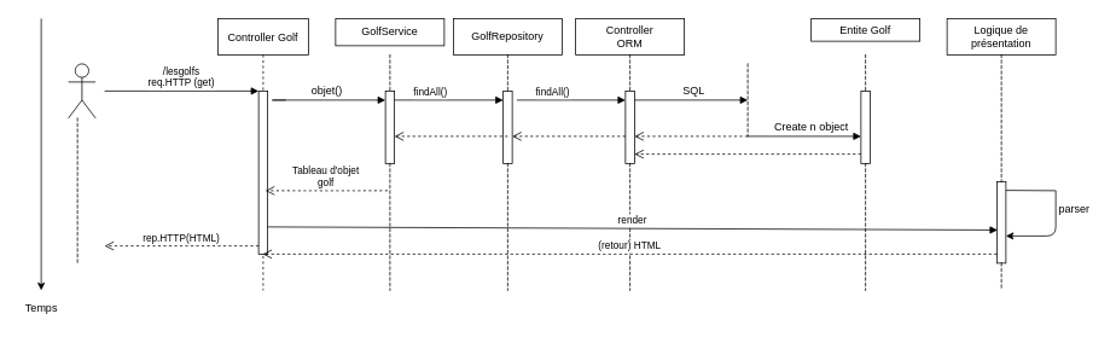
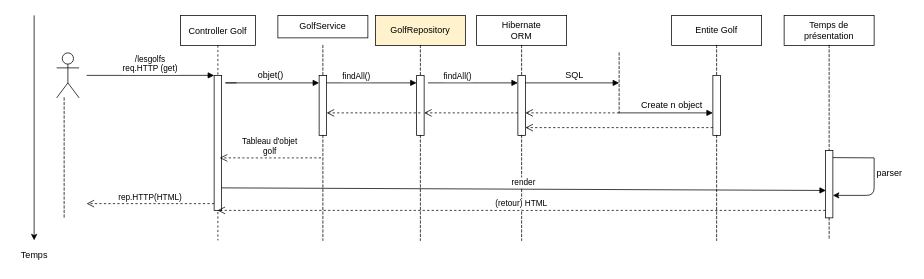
  <mxCell id="0" />
  <mxCell id="1" parent="0" />
  <mxCell id="2" value="Controller Golf" style="shape=umlLifeline;perimeter=lifelinePerimeter;container=1;collapsible=0;recursiveResize=0;rounded=0;shadow=0;strokeWidth=1;" parent="1" vertex="1"><mxGeometry x="240" y="20" width="100" height="300" as="geometry" /></mxCell>
  <mxCell id="3" value="" style="points=[];perimeter=orthogonalPerimeter;rounded=0;shadow=0;strokeWidth=1;" parent="2" vertex="1"><mxGeometry x="45" y="80" width="10" height="180" as="geometry" /></mxCell>
  <mxCell id="4" value="rep.HTTP(HTML)" style="verticalAlign=bottom;endArrow=open;dashed=1;endSize=8;exitX=0;exitY=0.95;shadow=0;strokeWidth=1;" parent="1" source="3" edge="1"><mxGeometry relative="1" as="geometry"><mxPoint x="115" y="271" as="targetPoint" /></mxGeometry></mxCell>
  <mxCell id="5" value="/lesgolfs&#10;req.HTTP (get)" style="verticalAlign=bottom;endArrow=block;entryX=0;entryY=0;shadow=0;strokeWidth=1;" parent="1" target="3" edge="1"><mxGeometry relative="1" as="geometry"><mxPoint x="115" y="100" as="sourcePoint" /></mxGeometry></mxCell>
  <mxCell id="6" value="GolfService" style="rounded=0;whiteSpace=wrap;html=1;" vertex="1" parent="1"><mxGeometry x="370" y="20" width="120" height="30" as="geometry" /></mxCell>
  <mxCell id="7" value="" style="html=1;points=[];perimeter=orthogonalPerimeter;" vertex="1" parent="1"><mxGeometry x="425" y="100" width="10" height="80" as="geometry" /></mxCell>
- <mxCell id="8" value="GolfRepository" style="rounded=0;whiteSpace=wrap;html=1;" vertex="1" parent="1"><mxGeometry x="500" y="20" width="120" height="40" as="geometry" /></mxCell>
+ <mxCell id="8" value="GolfRepository" style="rounded=0;whiteSpace=wrap;html=1;fillColor=#fff2cc;" vertex="1" parent="1"><mxGeometry x="500" y="20" width="120" height="40" as="geometry" /></mxCell>
  <mxCell id="9" value="" style="html=1;points=[];perimeter=orthogonalPerimeter;" vertex="1" parent="1"><mxGeometry x="555" y="100" width="10" height="80" as="geometry" /></mxCell>
  <mxCell id="10" value="" style="verticalAlign=bottom;endArrow=block;entryX=0;entryY=0;shadow=0;strokeWidth=1;" edge="1" parent="1"><mxGeometry relative="1" as="geometry"><mxPoint x="315" y="110" as="sourcePoint" /><mxPoint x="425" y="110" as="targetPoint" /><Array as="points"><mxPoint x="295" y="110" /></Array></mxGeometry></mxCell>
  <mxCell id="11" value="findAll()" style="verticalAlign=bottom;endArrow=block;entryX=0;entryY=0;shadow=0;strokeWidth=1;" edge="1" parent="1"><mxGeometry x="-0.333" relative="1" as="geometry"><mxPoint x="435" y="110" as="sourcePoint" /><mxPoint x="555" y="110" as="targetPoint" /><mxPoint as="offset" /></mxGeometry></mxCell>
  <mxCell id="12" value="objet()" style="text;html=1;align=center;verticalAlign=middle;resizable=0;points=[];autosize=1;strokeColor=none;" vertex="1" parent="1"><mxGeometry x="325" y="90" width="70" height="20" as="geometry" /></mxCell>
- <mxCell id="13" value="Controller&lt;br&gt;ORM" style="rounded=0;whiteSpace=wrap;html=1;" vertex="1" parent="1"><mxGeometry x="635" y="20" width="120" height="40" as="geometry" /></mxCell>
+ <mxCell id="13" value="Hibernate&lt;br&gt;ORM" style="rounded=0;whiteSpace=wrap;html=1;" vertex="1" parent="1"><mxGeometry x="635" y="20" width="120" height="40" as="geometry" /></mxCell>
  <mxCell id="14" value="" style="html=1;points=[];perimeter=orthogonalPerimeter;" vertex="1" parent="1"><mxGeometry x="690" y="100" width="10" height="80" as="geometry" /></mxCell>
  <mxCell id="15" value="findAll()" style="verticalAlign=bottom;endArrow=block;entryX=0;entryY=0;shadow=0;strokeWidth=1;" edge="1" parent="1"><mxGeometry x="-0.333" relative="1" as="geometry"><mxPoint x="570" y="110" as="sourcePoint" /><mxPoint x="690" y="110" as="targetPoint" /><mxPoint as="offset" /></mxGeometry></mxCell>
  <mxCell id="16" value="" style="shape=partialRectangle;fillColor=none;align=left;verticalAlign=middle;strokeColor=none;spacingLeft=34;rotatable=0;points=[[0,0.5],[1,0.5]];portConstraint=eastwest;dropTarget=0;" vertex="1" parent="1"><mxGeometry x="400" y="180" width="90" height="140" as="geometry" /></mxCell>
  <mxCell id="17" value="" style="shape=partialRectangle;top=0;left=0;bottom=0;fillColor=none;stokeWidth=1;dashed=1;align=left;verticalAlign=middle;spacingLeft=4;spacingRight=4;overflow=hidden;rotatable=0;points=[];portConstraint=eastwest;part=1;" vertex="1" connectable="0" parent="16"><mxGeometry width="30" height="140" as="geometry" /></mxCell>
  <mxCell id="18" value="" style="shape=partialRectangle;fillColor=none;align=left;verticalAlign=middle;strokeColor=none;spacingLeft=34;rotatable=0;points=[[0,0.5],[1,0.5]];portConstraint=eastwest;dropTarget=0;" vertex="1" parent="1"><mxGeometry x="530" y="180" width="90" height="140" as="geometry" /></mxCell>
  <mxCell id="19" value="" style="shape=partialRectangle;top=0;left=0;bottom=0;fillColor=none;stokeWidth=1;dashed=1;align=left;verticalAlign=middle;spacingLeft=4;spacingRight=4;overflow=hidden;rotatable=0;points=[];portConstraint=eastwest;part=1;" vertex="1" connectable="0" parent="18"><mxGeometry width="30" height="140" as="geometry" /></mxCell>
  <mxCell id="20" value="" style="shape=partialRectangle;fillColor=none;align=left;verticalAlign=middle;strokeColor=none;spacingLeft=34;rotatable=0;points=[[0,0.5],[1,0.5]];portConstraint=eastwest;dropTarget=0;" vertex="1" parent="1"><mxGeometry x="665" y="180" width="90" height="140" as="geometry" /></mxCell>
  <mxCell id="21" value="" style="shape=partialRectangle;top=0;left=0;bottom=0;fillColor=none;stokeWidth=1;dashed=1;align=left;verticalAlign=middle;spacingLeft=4;spacingRight=4;overflow=hidden;rotatable=0;points=[];portConstraint=eastwest;part=1;" vertex="1" connectable="0" parent="20"><mxGeometry width="30" height="140" as="geometry" /></mxCell>
  <mxCell id="22" value="" style="verticalAlign=bottom;endArrow=block;shadow=0;strokeWidth=1;" edge="1" parent="1"><mxGeometry x="-0.333" relative="1" as="geometry"><mxPoint x="700" y="110" as="sourcePoint" /><mxPoint x="825" y="110" as="targetPoint" /><mxPoint as="offset" /></mxGeometry></mxCell>
  <mxCell id="23" value="" style="shape=partialRectangle;fillColor=none;align=left;verticalAlign=middle;strokeColor=none;spacingLeft=34;rotatable=0;points=[[0,0.5],[1,0.5]];portConstraint=eastwest;dropTarget=0;" vertex="1" parent="1"><mxGeometry x="795" y="70" width="90" height="80" as="geometry" /></mxCell>
  <mxCell id="24" value="" style="shape=partialRectangle;top=0;left=0;bottom=0;fillColor=none;stokeWidth=1;dashed=1;align=left;verticalAlign=middle;spacingLeft=4;spacingRight=4;overflow=hidden;rotatable=0;points=[];portConstraint=eastwest;part=1;" vertex="1" connectable="0" parent="23"><mxGeometry width="30" height="80" as="geometry" /></mxCell>
  <mxCell id="25" value="" style="shape=partialRectangle;fillColor=none;align=left;verticalAlign=middle;strokeColor=none;spacingLeft=34;rotatable=0;points=[[0,0.5],[1,0.5]];portConstraint=eastwest;dropTarget=0;" vertex="1" parent="1"><mxGeometry x="665" y="60" width="90" height="40" as="geometry" /></mxCell>
  <mxCell id="26" value="" style="shape=partialRectangle;top=0;left=0;bottom=0;fillColor=none;stokeWidth=1;dashed=1;align=left;verticalAlign=middle;spacingLeft=4;spacingRight=4;overflow=hidden;rotatable=0;points=[];portConstraint=eastwest;part=1;" vertex="1" connectable="0" parent="25"><mxGeometry width="30" height="40" as="geometry" /></mxCell>
  <mxCell id="27" value="" style="shape=partialRectangle;fillColor=none;align=left;verticalAlign=middle;strokeColor=none;spacingLeft=34;rotatable=0;points=[[0,0.5],[1,0.5]];portConstraint=eastwest;dropTarget=0;" vertex="1" parent="1"><mxGeometry x="530" y="60" width="90" height="40" as="geometry" /></mxCell>
  <mxCell id="28" value="" style="shape=partialRectangle;top=0;left=0;bottom=0;fillColor=none;stokeWidth=1;dashed=1;align=left;verticalAlign=middle;spacingLeft=4;spacingRight=4;overflow=hidden;rotatable=0;points=[];portConstraint=eastwest;part=1;" vertex="1" connectable="0" parent="27"><mxGeometry width="30" height="40" as="geometry" /></mxCell>
  <mxCell id="29" value="" style="shape=partialRectangle;fillColor=none;align=left;verticalAlign=middle;strokeColor=none;spacingLeft=34;rotatable=0;points=[[0,0.5],[1,0.5]];portConstraint=eastwest;dropTarget=0;" vertex="1" parent="1"><mxGeometry x="400" y="60" width="90" height="40" as="geometry" /></mxCell>
  <mxCell id="30" value="" style="shape=partialRectangle;top=0;left=0;bottom=0;fillColor=none;stokeWidth=1;dashed=1;align=left;verticalAlign=middle;spacingLeft=4;spacingRight=4;overflow=hidden;rotatable=0;points=[];portConstraint=eastwest;part=1;" vertex="1" connectable="0" parent="29"><mxGeometry width="30" height="40" as="geometry" /></mxCell>
- <mxCell id="31" value="Logique de présentation" style="rounded=0;whiteSpace=wrap;html=1;" vertex="1" parent="1"><mxGeometry x="1045" y="20" width="120" height="40" as="geometry" /></mxCell>
+ <mxCell id="31" value="Temps de présentation" style="rounded=0;whiteSpace=wrap;html=1;" vertex="1" parent="1"><mxGeometry x="1045" y="20" width="120" height="40" as="geometry" /></mxCell>
  <mxCell id="32" value="Tableau d'objet&#10;golf" style="verticalAlign=bottom;endArrow=open;dashed=1;endSize=8;exitX=0;exitY=0.95;shadow=0;strokeWidth=1;" edge="1" parent="1"><mxGeometry relative="1" as="geometry"><mxPoint x="292.5" y="210" as="targetPoint" /><mxPoint x="427.5" y="210" as="sourcePoint" /></mxGeometry></mxCell>
  <mxCell id="33" value="" style="html=1;points=[];perimeter=orthogonalPerimeter;" vertex="1" parent="1"><mxGeometry x="1100" y="200" width="10" height="90" as="geometry" /></mxCell>
  <mxCell id="34" value="render" style="verticalAlign=bottom;endArrow=block;shadow=0;strokeWidth=1;entryX=0.072;entryY=0.594;entryDx=0;entryDy=0;entryPerimeter=0;" edge="1" parent="1" target="33"><mxGeometry relative="1" as="geometry"><mxPoint x="295" y="250" as="sourcePoint" /><mxPoint x="945" y="246" as="targetPoint" /></mxGeometry></mxCell>
  <mxCell id="35" value="(retour) HTML" style="verticalAlign=bottom;endArrow=open;dashed=1;endSize=8;exitX=0.003;exitY=0.889;shadow=0;strokeWidth=1;exitDx=0;exitDy=0;exitPerimeter=0;" edge="1" parent="1" source="33" target="2"><mxGeometry relative="1" as="geometry"><mxPoint x="805" y="280" as="targetPoint" /><mxPoint x="940" y="280" as="sourcePoint" /></mxGeometry></mxCell>
  <mxCell id="36" value="" style="shape=partialRectangle;fillColor=none;align=left;verticalAlign=middle;strokeColor=none;spacingLeft=34;rotatable=0;points=[[0,0.5],[1,0.5]];portConstraint=eastwest;dropTarget=0;" vertex="1" parent="1"><mxGeometry x="1075" y="60" width="90" height="140" as="geometry" /></mxCell>
  <mxCell id="37" value="" style="shape=partialRectangle;top=0;left=0;bottom=0;fillColor=none;stokeWidth=1;dashed=1;align=left;verticalAlign=middle;spacingLeft=4;spacingRight=4;overflow=hidden;rotatable=0;points=[];portConstraint=eastwest;part=1;" vertex="1" connectable="0" parent="36"><mxGeometry width="30" height="140" as="geometry" /></mxCell>
  <mxCell id="38" value="" style="shape=partialRectangle;fillColor=none;align=left;verticalAlign=middle;strokeColor=none;spacingLeft=34;rotatable=0;points=[[0,0.5],[1,0.5]];portConstraint=eastwest;dropTarget=0;" vertex="1" parent="1"><mxGeometry x="1075" y="290" width="90" height="30" as="geometry" /></mxCell>
  <mxCell id="39" value="" style="shape=partialRectangle;top=0;left=0;bottom=0;fillColor=none;stokeWidth=1;dashed=1;align=left;verticalAlign=middle;spacingLeft=4;spacingRight=4;overflow=hidden;rotatable=0;points=[];portConstraint=eastwest;part=1;" vertex="1" connectable="0" parent="38"><mxGeometry width="30" height="30" as="geometry" /></mxCell>
  <mxCell id="40" value="" style="verticalAlign=bottom;endArrow=open;dashed=1;endSize=8;shadow=0;strokeWidth=1;" edge="1" parent="1"><mxGeometry relative="1" as="geometry"><mxPoint x="700" y="150" as="targetPoint" /><mxPoint x="825" y="150" as="sourcePoint" /></mxGeometry></mxCell>
  <mxCell id="41" value="" style="verticalAlign=bottom;endArrow=open;dashed=1;endSize=8;shadow=0;strokeWidth=1;" edge="1" parent="1"><mxGeometry relative="1" as="geometry"><mxPoint x="565" y="150" as="targetPoint" /><mxPoint x="690" y="150" as="sourcePoint" /></mxGeometry></mxCell>
  <mxCell id="42" value="" style="verticalAlign=bottom;endArrow=open;dashed=1;endSize=8;shadow=0;strokeWidth=1;" edge="1" parent="1"><mxGeometry relative="1" as="geometry"><mxPoint x="435" y="150" as="targetPoint" /><mxPoint x="560" y="150" as="sourcePoint" /></mxGeometry></mxCell>
  <mxCell id="43" value="" style="shape=umlActor;verticalLabelPosition=bottom;verticalAlign=top;html=1;outlineConnect=0;" vertex="1" parent="1"><mxGeometry x="75" y="70" width="30" height="60" as="geometry" /></mxCell>
  <mxCell id="44" value="" style="shape=partialRectangle;fillColor=none;align=left;verticalAlign=middle;strokeColor=none;spacingLeft=34;rotatable=0;points=[[0,0.5],[1,0.5]];portConstraint=eastwest;dropTarget=0;" vertex="1" parent="1"><mxGeometry x="55" y="130" width="90" height="160" as="geometry" /></mxCell>
  <mxCell id="45" value="" style="shape=partialRectangle;top=0;left=0;bottom=0;fillColor=none;stokeWidth=1;dashed=1;align=left;verticalAlign=middle;spacingLeft=4;spacingRight=4;overflow=hidden;rotatable=0;points=[];portConstraint=eastwest;part=1;" vertex="1" connectable="0" parent="44"><mxGeometry width="30" height="160" as="geometry" /></mxCell>
  <mxCell id="46" value="SQL" style="text;html=1;align=center;verticalAlign=middle;resizable=0;points=[];autosize=1;strokeColor=none;" vertex="1" parent="1"><mxGeometry x="745" y="90" width="40" height="20" as="geometry" /></mxCell>
  <mxCell id="47" value="" style="endArrow=classic;html=1;" edge="1" parent="1"><mxGeometry width="50" height="50" relative="1" as="geometry"><mxPoint x="45" y="20" as="sourcePoint" /><mxPoint x="45" y="320" as="targetPoint" /></mxGeometry></mxCell>
  <mxCell id="48" value="Temps" style="text;html=1;align=center;verticalAlign=middle;resizable=0;points=[];autosize=1;strokeColor=none;" vertex="1" parent="1"><mxGeometry x="20" y="330" width="50" height="20" as="geometry" /></mxCell>
  <mxCell id="49" value="" style="endArrow=classic;html=1;" edge="1" parent="1"><mxGeometry width="50" height="50" relative="1" as="geometry"><mxPoint x="1165" y="210" as="sourcePoint" /><mxPoint x="1110" y="260" as="targetPoint" /><Array as="points"><mxPoint x="1165" y="260" /></Array></mxGeometry></mxCell>
  <mxCell id="50" value="" style="endArrow=none;html=1;" edge="1" parent="1"><mxGeometry width="50" height="50" relative="1" as="geometry"><mxPoint x="1165" y="210" as="sourcePoint" /><mxPoint x="1110" y="209.66" as="targetPoint" /></mxGeometry></mxCell>
  <mxCell id="51" value="parser" style="text;html=1;align=center;verticalAlign=middle;resizable=0;points=[];autosize=1;strokeColor=none;" vertex="1" parent="1"><mxGeometry x="1160" y="220" width="50" height="20" as="geometry" /></mxCell>
- <mxCell id="52" value="Entite Golf" style="rounded=0;whiteSpace=wrap;html=1;" vertex="1" parent="1"><mxGeometry x="895" y="20" width="120" height="25" as="geometry" /></mxCell>
+ <mxCell id="52" value="Entite Golf" style="rounded=0;whiteSpace=wrap;html=1;" vertex="1" parent="1"><mxGeometry x="895" y="20" width="120" height="40" as="geometry" /></mxCell>
  <mxCell id="53" value="" style="html=1;points=[];perimeter=orthogonalPerimeter;" vertex="1" parent="1"><mxGeometry x="950" y="100" width="10" height="80" as="geometry" /></mxCell>
  <mxCell id="54" value="" style="shape=partialRectangle;fillColor=none;align=left;verticalAlign=middle;strokeColor=none;spacingLeft=34;rotatable=0;points=[[0,0.5],[1,0.5]];portConstraint=eastwest;dropTarget=0;" vertex="1" parent="1"><mxGeometry x="925" y="180" width="90" height="140" as="geometry" /></mxCell>
  <mxCell id="55" value="" style="shape=partialRectangle;top=0;left=0;bottom=0;fillColor=none;stokeWidth=1;dashed=1;align=left;verticalAlign=middle;spacingLeft=4;spacingRight=4;overflow=hidden;rotatable=0;points=[];portConstraint=eastwest;part=1;" vertex="1" connectable="0" parent="54"><mxGeometry width="30" height="140" as="geometry" /></mxCell>
  <mxCell id="56" value="" style="shape=partialRectangle;fillColor=none;align=left;verticalAlign=middle;strokeColor=none;spacingLeft=34;rotatable=0;points=[[0,0.5],[1,0.5]];portConstraint=eastwest;dropTarget=0;" vertex="1" parent="1"><mxGeometry x="925" y="60" width="90" height="40" as="geometry" /></mxCell>
  <mxCell id="57" value="" style="shape=partialRectangle;top=0;left=0;bottom=0;fillColor=none;stokeWidth=1;dashed=1;align=left;verticalAlign=middle;spacingLeft=4;spacingRight=4;overflow=hidden;rotatable=0;points=[];portConstraint=eastwest;part=1;" vertex="1" connectable="0" parent="56"><mxGeometry width="30" height="40" as="geometry" /></mxCell>
  <mxCell id="58" value="" style="verticalAlign=bottom;endArrow=block;shadow=0;strokeWidth=1;" edge="1" parent="1"><mxGeometry x="-0.333" relative="1" as="geometry"><mxPoint x="825" y="150" as="sourcePoint" /><mxPoint x="950" y="150" as="targetPoint" /><mxPoint as="offset" /></mxGeometry></mxCell>
  <mxCell id="59" value="Create n object" style="text;html=1;align=center;verticalAlign=middle;resizable=0;points=[];autosize=1;strokeColor=none;" vertex="1" parent="1"><mxGeometry x="845" y="130" width="100" height="20" as="geometry" /></mxCell>
  <mxCell id="60" value="" style="verticalAlign=bottom;endArrow=open;dashed=1;endSize=8;shadow=0;strokeWidth=1;" edge="1" parent="1" source="53"><mxGeometry relative="1" as="geometry"><mxPoint x="700" y="169.66" as="targetPoint" /><mxPoint x="825" y="169.66" as="sourcePoint" /><Array as="points"><mxPoint x="755" y="169.66" /></Array></mxGeometry></mxCell>
